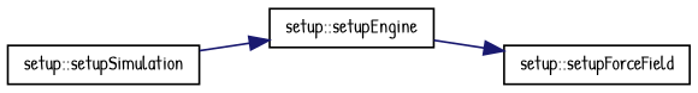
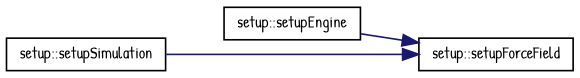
  digraph {
    fontname="Patrick Hand"
    rankdir=RL
    node [color=black fillcolor=white fontname="Patrick Hand" fontsize=10 shape=record style=filled]
    edge [color=midnightblue dir=back fontname="Patrick Hand" fontsize=10 labelfontname=Helvetica labelfontsize=10 style=solid]
    n1 [height=0.2 label="setup::setupForceField" width=0.4]
    n2 [height=0.2 label="setup::setupEngine" width=0.4]
    n3 [height=0.2 label="setup::setupSimulation" width=0.4]
    n1 -> n2
-   n2 -> n3
+   n1 -> n3
  }
